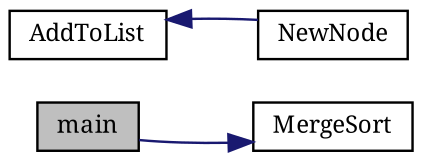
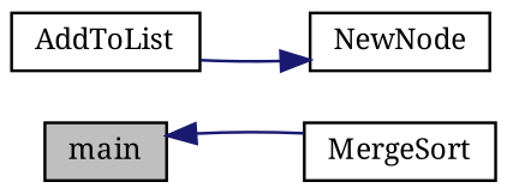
  digraph {
    fontname="Noto Serif"
    rankdir=LR
    node [color=black fillcolor=white fontname="Noto Serif" fontsize=10 shape=record style=filled]
    edge [color=midnightblue fontname="Noto Serif" fontsize=10 labelfontname=Helvetica labelfontsize=10 style=solid]
    n1 [fillcolor=grey75 fontcolor=black height=0.2 label=main width=0.4]
    n2 [height=0.2 label=MergeSort width=0.4]
    n3 [height=0.2 label=AddToList width=0.4]
    n4 [height=0.2 label=NewNode width=0.4]
-   n1 -> n2
-   n4 -> n3
+   n2 -> n1
+   n3 -> n4
  }
